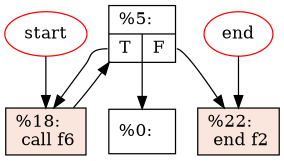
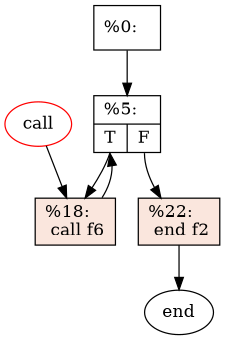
  digraph {
    node [shape=record]
    n1 [label="%0:\l"]
    n2 [label="{%5:\l|{<s0>T|<s1>F}}"]
    n3 [fillcolor="#f3c7b170" label="{%18:\l call f6\l}" style=filled]
    n4 [fillcolor="#f3c7b170" label="{%22:\l end f2\l}" style=filled]
-   n5 [color=red label=end shape=ellipse]
-   n6 [color=red label=start shape=ellipse]
-   n2 -> n1
+   n5 [color=black label=end shape=ellipse]
+   n6 [color=red label=call shape=ellipse]
+   n1 -> n2
    n2 -> n3 [tailport=s0]
    n2 -> n4 [tailport=s1]
    n3 -> n2
-   n5 -> n4
+   n4 -> n5
    n6 -> n3
  }
